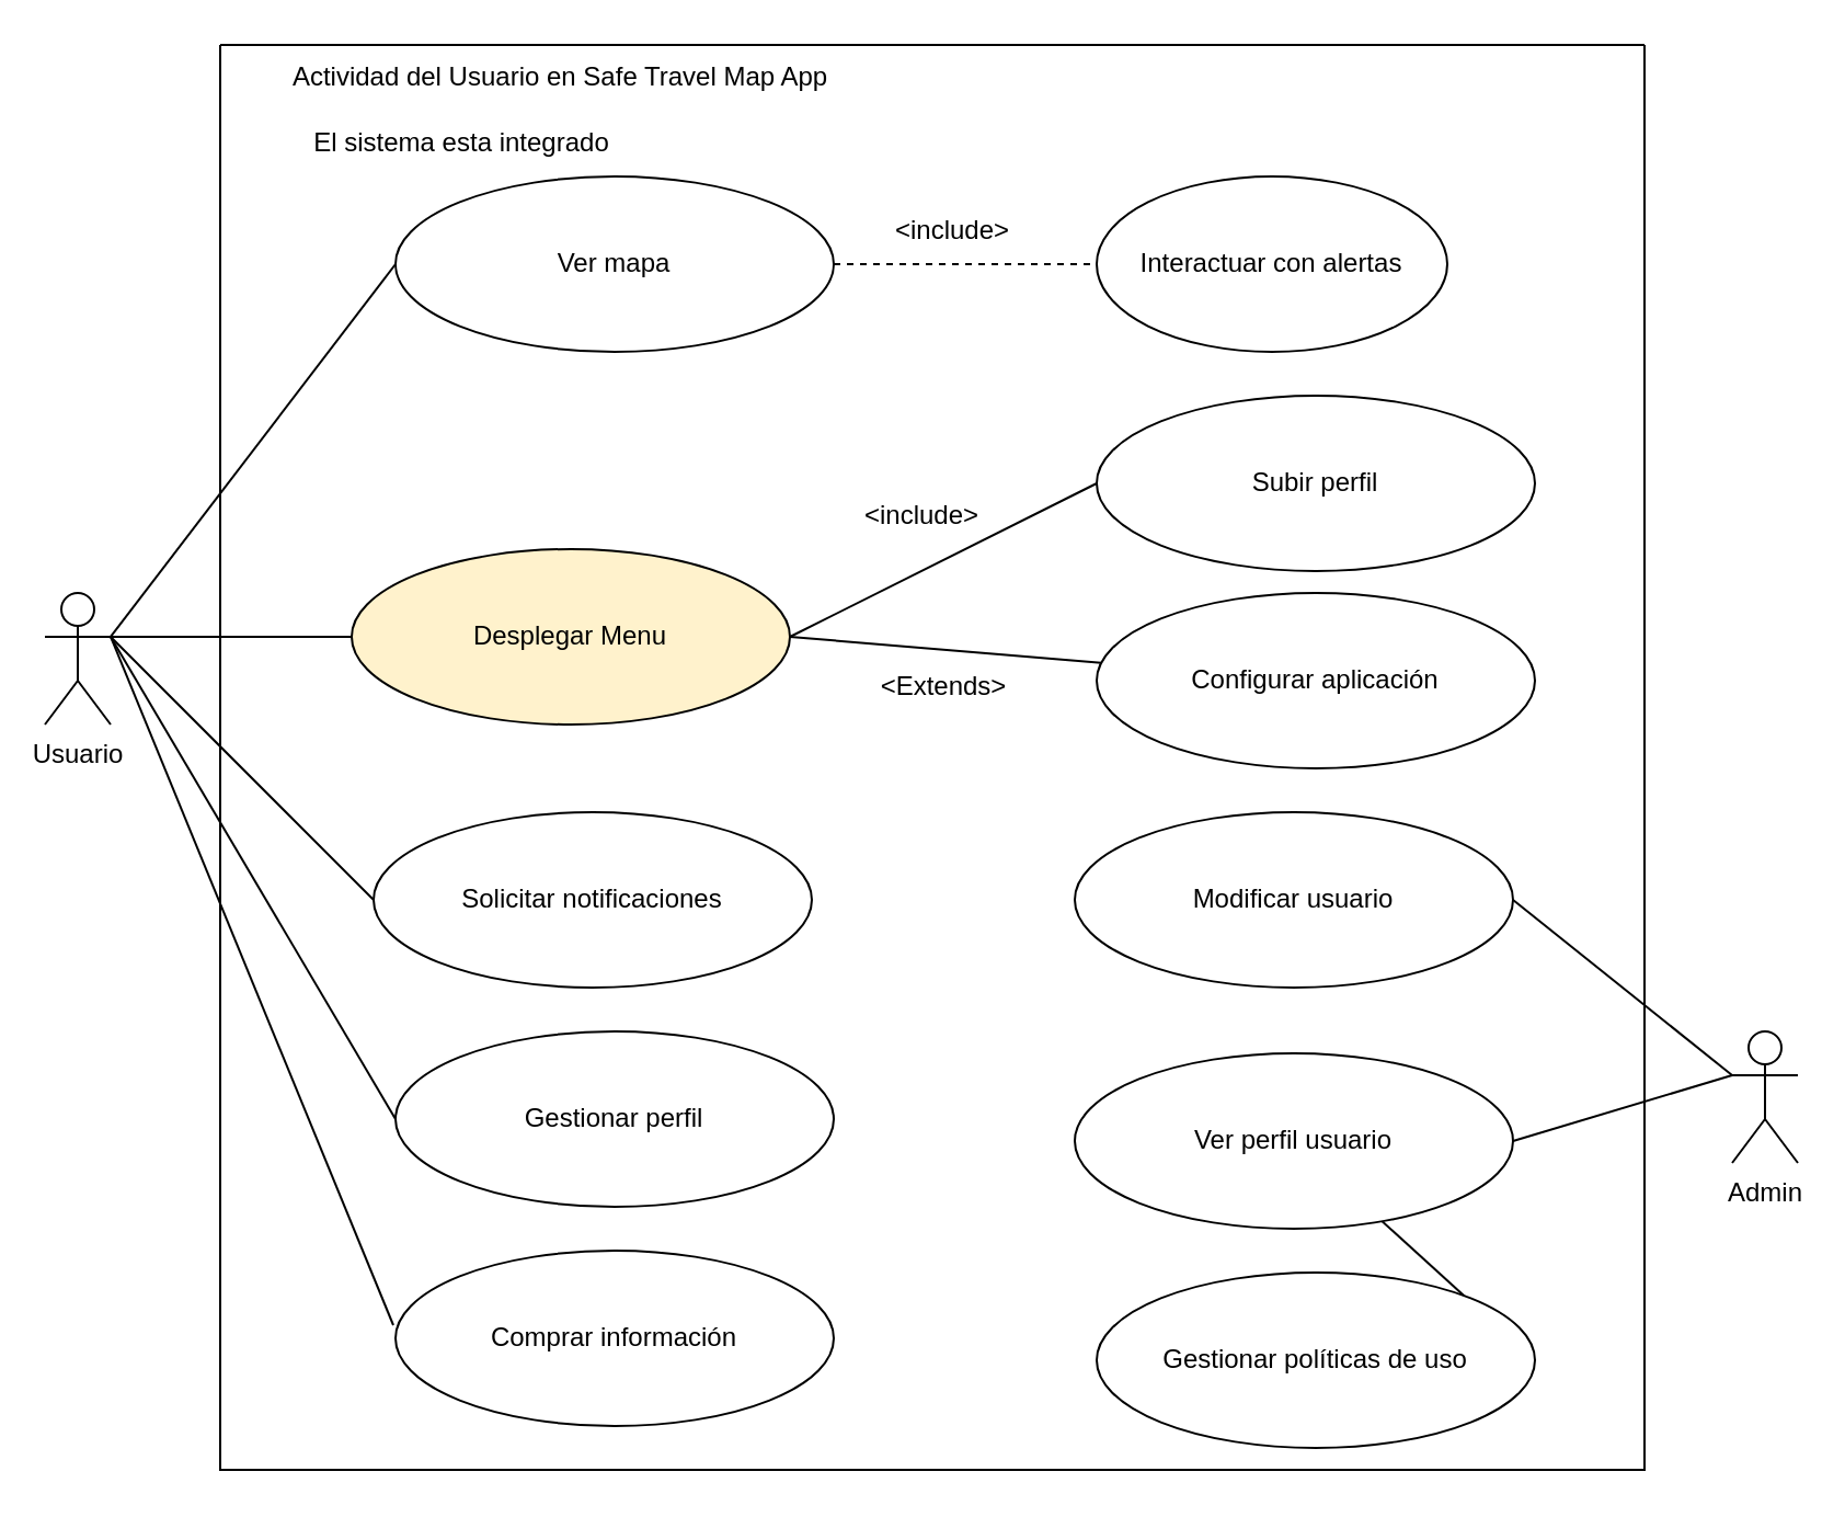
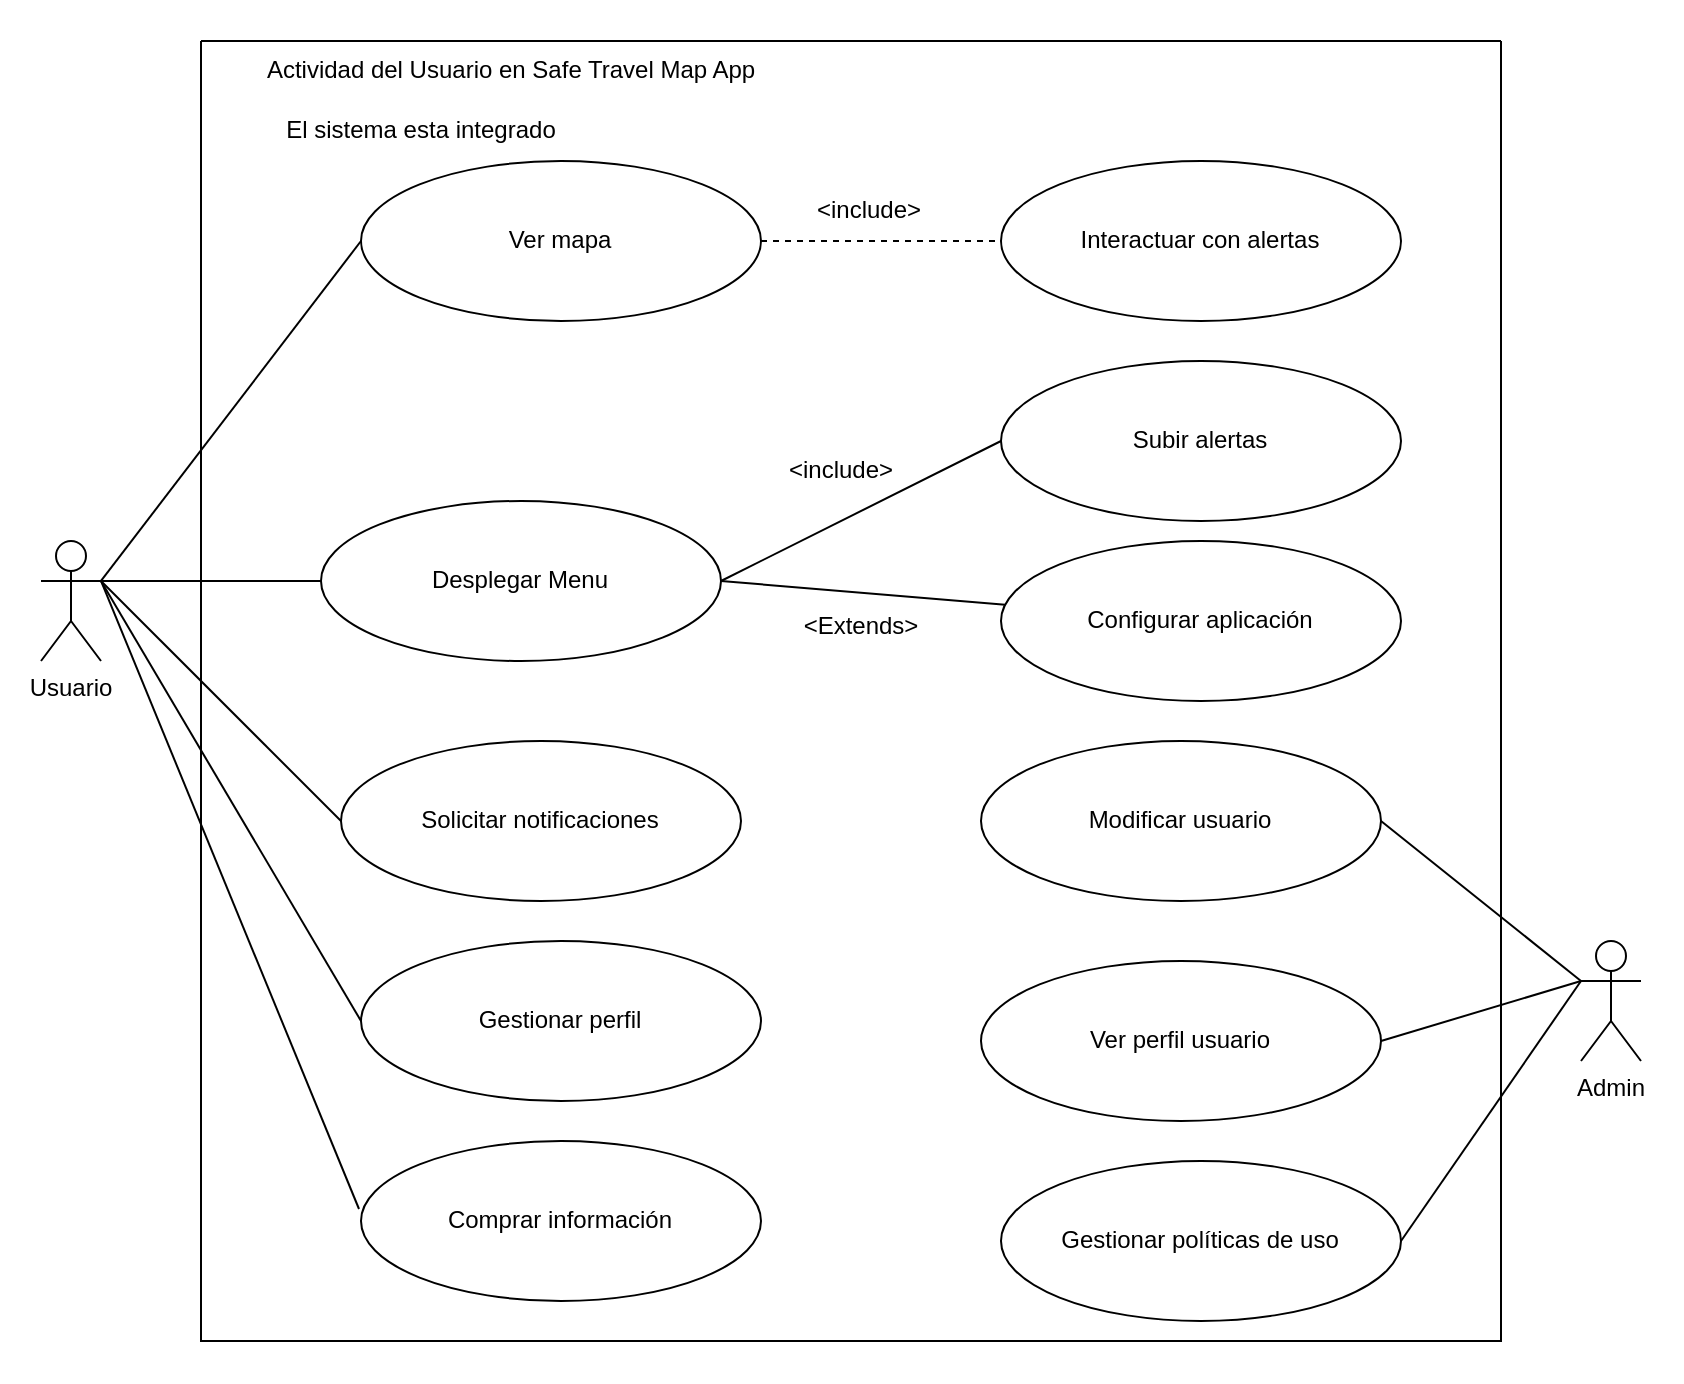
  <mxCell id="0" />
  <mxCell id="1" parent="0" />
  <mxCell id="2" value="Admin" style="shape=umlActor;verticalLabelPosition=bottom;verticalAlign=top;html=1;outlineConnect=0;" vertex="1" parent="1"><mxGeometry x="790" y="470" width="30" height="60" as="geometry" /></mxCell>
  <mxCell id="3" value="Ver mapa" style="ellipse;whiteSpace=wrap;html=1;" vertex="1" parent="1"><mxGeometry x="180" y="80" width="200" height="80" as="geometry" /></mxCell>
- <mxCell id="4" value="Desplegar Menu" style="ellipse;whiteSpace=wrap;html=1;fillColor=#fff2cc;" vertex="1" parent="1"><mxGeometry x="160" y="250" width="200" height="80" as="geometry" /></mxCell>
- <mxCell id="5" value="Interactuar con alertas" style="ellipse;whiteSpace=wrap;html=1;" vertex="1" parent="1"><mxGeometry x="500" y="80" width="160" height="80" as="geometry" /></mxCell>
+ <mxCell id="4" value="Desplegar Menu" style="ellipse;whiteSpace=wrap;html=1;" vertex="1" parent="1"><mxGeometry x="160" y="250" width="200" height="80" as="geometry" /></mxCell>
+ <mxCell id="5" value="Interactuar con alertas" style="ellipse;whiteSpace=wrap;html=1;" vertex="1" parent="1"><mxGeometry x="500" y="80" width="200" height="80" as="geometry" /></mxCell>
  <mxCell id="6" value="Comprar&amp;nbsp;información " style="ellipse;whiteSpace=wrap;html=1;" vertex="1" parent="1"><mxGeometry x="180" y="570" width="200" height="80" as="geometry" /></mxCell>
  <mxCell id="7" value="" style="endArrow=none;html=1;rounded=0;exitX=1;exitY=0.333;exitDx=0;exitDy=0;exitPerimeter=0;entryX=0;entryY=0.5;entryDx=0;entryDy=0;" edge="1" parent="1" source="29" target="3"><mxGeometry width="50" height="50" relative="1" as="geometry"><mxPoint x="410" y="470" as="sourcePoint" /><mxPoint x="460" y="420" as="targetPoint" /></mxGeometry></mxCell>
  <mxCell id="8" value="" style="endArrow=none;html=1;rounded=0;exitX=1;exitY=0.5;exitDx=0;exitDy=0;dashed=1;" edge="1" parent="1" source="3" target="5"><mxGeometry width="50" height="50" relative="1" as="geometry"><mxPoint x="410" y="470" as="sourcePoint" /><mxPoint x="460" y="420" as="targetPoint" /></mxGeometry></mxCell>
  <mxCell id="9" value="" style="endArrow=none;html=1;rounded=0;exitX=1;exitY=0.333;exitDx=0;exitDy=0;exitPerimeter=0;entryX=0;entryY=0.5;entryDx=0;entryDy=0;" edge="1" parent="1" source="29" target="4"><mxGeometry width="50" height="50" relative="1" as="geometry"><mxPoint x="410" y="470" as="sourcePoint" /><mxPoint x="460" y="420" as="targetPoint" /></mxGeometry></mxCell>
  <mxCell id="10" value="" style="endArrow=none;html=1;rounded=0;exitX=1;exitY=0.333;exitDx=0;exitDy=0;exitPerimeter=0;entryX=0;entryY=0.5;entryDx=0;entryDy=0;" edge="1" parent="1" source="29" target="24"><mxGeometry width="50" height="50" relative="1" as="geometry"><mxPoint x="410" y="470" as="sourcePoint" /><mxPoint x="460" y="420" as="targetPoint" /></mxGeometry></mxCell>
  <mxCell id="11" value="" style="endArrow=none;html=1;rounded=0;entryX=-0.005;entryY=0.425;entryDx=0;entryDy=0;entryPerimeter=0;exitX=1;exitY=0.333;exitDx=0;exitDy=0;exitPerimeter=0;" edge="1" parent="1" source="29" target="6"><mxGeometry width="50" height="50" relative="1" as="geometry"><mxPoint x="40" y="290" as="sourcePoint" /><mxPoint x="460" y="420" as="targetPoint" /></mxGeometry></mxCell>
  <mxCell id="12" value="" style="endArrow=none;html=1;rounded=0;entryX=0;entryY=0.333;entryDx=0;entryDy=0;entryPerimeter=0;exitX=1;exitY=0.5;exitDx=0;exitDy=0;" edge="1" parent="1" source="26" target="2"><mxGeometry width="50" height="50" relative="1" as="geometry"><mxPoint x="410" y="470" as="sourcePoint" /><mxPoint x="460" y="420" as="targetPoint" /></mxGeometry></mxCell>
- <mxCell id="13" value="" style="endArrow=none;html=1;rounded=0;exitX=1;exitY=0.5;exitDx=0;exitDy=0;" edge="1" parent="1" source="27" target="28"><mxGeometry width="50" height="50" relative="1" as="geometry"><mxPoint x="410" y="470" as="sourcePoint" /><mxPoint x="460" y="420" as="targetPoint" /></mxGeometry></mxCell>
+ <mxCell id="13" value="" style="endArrow=none;html=1;rounded=0;entryX=0;entryY=0.333;entryDx=0;entryDy=0;entryPerimeter=0;exitX=1;exitY=0.5;exitDx=0;exitDy=0;" edge="1" parent="1" source="27" target="2"><mxGeometry width="50" height="50" relative="1" as="geometry"><mxPoint x="410" y="470" as="sourcePoint" /><mxPoint x="460" y="420" as="targetPoint" /></mxGeometry></mxCell>
  <mxCell id="14" value="&amp;lt;include&amp;gt;" style="text;html=1;align=center;verticalAlign=middle;resizable=0;points=[];autosize=1;strokeColor=none;fillColor=none;" vertex="1" parent="1"><mxGeometry x="394" y="90" width="80" height="30" as="geometry" /></mxCell>
- <mxCell id="15" value="Subir perfil" style="ellipse;whiteSpace=wrap;html=1;" vertex="1" parent="1"><mxGeometry x="500" y="180" width="200" height="80" as="geometry" /></mxCell>
+ <mxCell id="15" value="Subir alertas" style="ellipse;whiteSpace=wrap;html=1;" vertex="1" parent="1"><mxGeometry x="500" y="180" width="200" height="80" as="geometry" /></mxCell>
  <mxCell id="16" value="Configurar aplicación" style="ellipse;whiteSpace=wrap;html=1;" vertex="1" parent="1"><mxGeometry x="500" y="270" width="200" height="80" as="geometry" /></mxCell>
  <mxCell id="17" value="" style="endArrow=none;html=1;rounded=0;exitX=1;exitY=0.5;exitDx=0;exitDy=0;entryX=0;entryY=0.5;entryDx=0;entryDy=0;" edge="1" parent="1" source="4" target="15"><mxGeometry width="50" height="50" relative="1" as="geometry"><mxPoint x="410" y="440" as="sourcePoint" /><mxPoint x="460" y="390" as="targetPoint" /></mxGeometry></mxCell>
  <mxCell id="18" value="" style="endArrow=none;html=1;rounded=0;exitX=1;exitY=0.5;exitDx=0;exitDy=0;" edge="1" parent="1" source="4" target="16"><mxGeometry width="50" height="50" relative="1" as="geometry"><mxPoint x="410" y="440" as="sourcePoint" /><mxPoint x="460" y="390" as="targetPoint" /></mxGeometry></mxCell>
  <mxCell id="19" value="&amp;lt;include&amp;gt;" style="text;html=1;align=center;verticalAlign=middle;resizable=0;points=[];autosize=1;strokeColor=none;fillColor=none;" vertex="1" parent="1"><mxGeometry x="380" y="220" width="80" height="30" as="geometry" /></mxCell>
  <mxCell id="20" value="&amp;lt;Extends&amp;gt;" style="text;html=1;align=center;verticalAlign=middle;resizable=0;points=[];autosize=1;strokeColor=none;fillColor=none;" vertex="1" parent="1"><mxGeometry x="390" y="298" width="80" height="30" as="geometry" /></mxCell>
  <mxCell id="21" value="" style="swimlane;startSize=0;" vertex="1" parent="1"><mxGeometry x="100" y="20" width="650" height="650" as="geometry" /></mxCell>
  <mxCell id="22" value="El sistema esta integrado" style="text;html=1;align=center;verticalAlign=middle;resizable=0;points=[];autosize=1;strokeColor=none;fillColor=none;" vertex="1" parent="21"><mxGeometry x="30" y="30" width="160" height="30" as="geometry" /></mxCell>
  <mxCell id="23" value="Actividad del Usuario en Safe Travel Map App" style="text;html=1;align=center;verticalAlign=middle;resizable=0;points=[];autosize=1;strokeColor=none;fillColor=none;" vertex="1" parent="21"><mxGeometry x="20" width="270" height="30" as="geometry" /></mxCell>
  <mxCell id="24" value="Solicitar notificaciones" style="ellipse;whiteSpace=wrap;html=1;" vertex="1" parent="21"><mxGeometry x="70" y="350" width="200" height="80" as="geometry" /></mxCell>
  <mxCell id="25" value="Gestionar perfil" style="ellipse;whiteSpace=wrap;html=1;" vertex="1" parent="21"><mxGeometry x="80" y="450" width="200" height="80" as="geometry" /></mxCell>
  <mxCell id="26" value="Modificar usuario" style="ellipse;whiteSpace=wrap;html=1;" vertex="1" parent="21"><mxGeometry x="390" y="350" width="200" height="80" as="geometry" /></mxCell>
  <mxCell id="27" value="Gestionar políticas de uso" style="ellipse;whiteSpace=wrap;html=1;" vertex="1" parent="21"><mxGeometry x="400" y="560" width="200" height="80" as="geometry" /></mxCell>
  <mxCell id="28" value="Ver perfil usuario" style="ellipse;whiteSpace=wrap;html=1;" vertex="1" parent="21"><mxGeometry x="390" y="460" width="200" height="80" as="geometry" /></mxCell>
  <mxCell id="29" value="Usuario" style="shape=umlActor;verticalLabelPosition=bottom;verticalAlign=top;html=1;outlineConnect=0;" vertex="1" parent="1"><mxGeometry y="270" width="30" height="60" as="geometry" x="20" /></mxCell>
  <mxCell id="30" value="" style="endArrow=none;html=1;rounded=0;exitX=1;exitY=0.333;exitDx=0;exitDy=0;exitPerimeter=0;entryX=0;entryY=0.5;entryDx=0;entryDy=0;" edge="1" parent="1" source="29" target="25"><mxGeometry width="50" height="50" relative="1" as="geometry"><mxPoint x="410" y="360" as="sourcePoint" /><mxPoint x="460" y="310" as="targetPoint" /></mxGeometry></mxCell>
  <mxCell id="31" value="" style="endArrow=none;html=1;rounded=0;exitX=1;exitY=0.5;exitDx=0;exitDy=0;" edge="1" parent="1" source="28"><mxGeometry width="50" height="50" relative="1" as="geometry"><mxPoint x="410" y="360" as="sourcePoint" /><mxPoint x="790" y="490" as="targetPoint" /></mxGeometry></mxCell>
